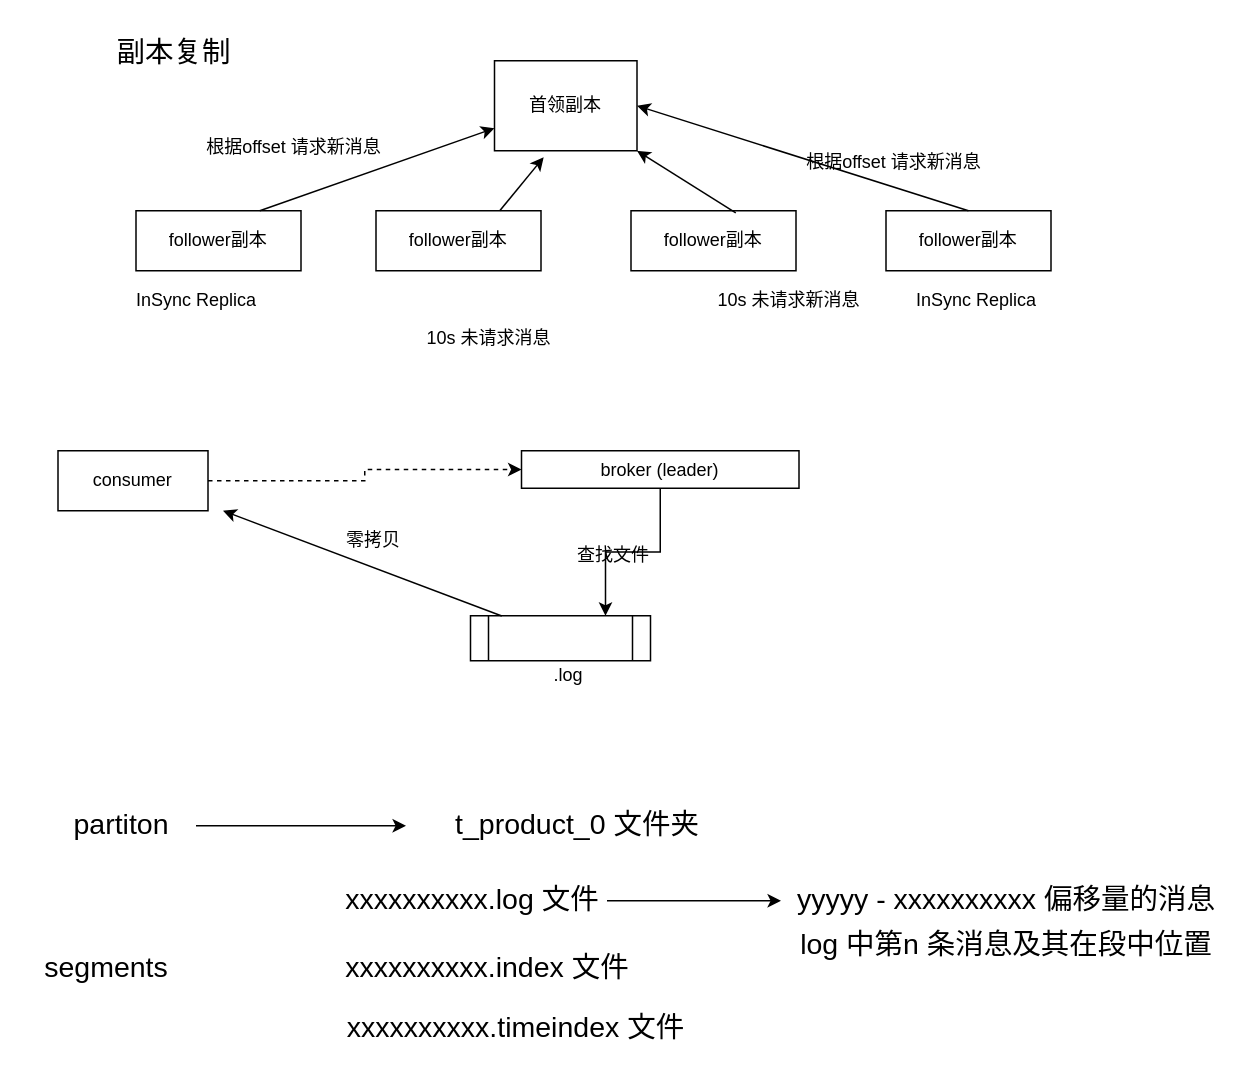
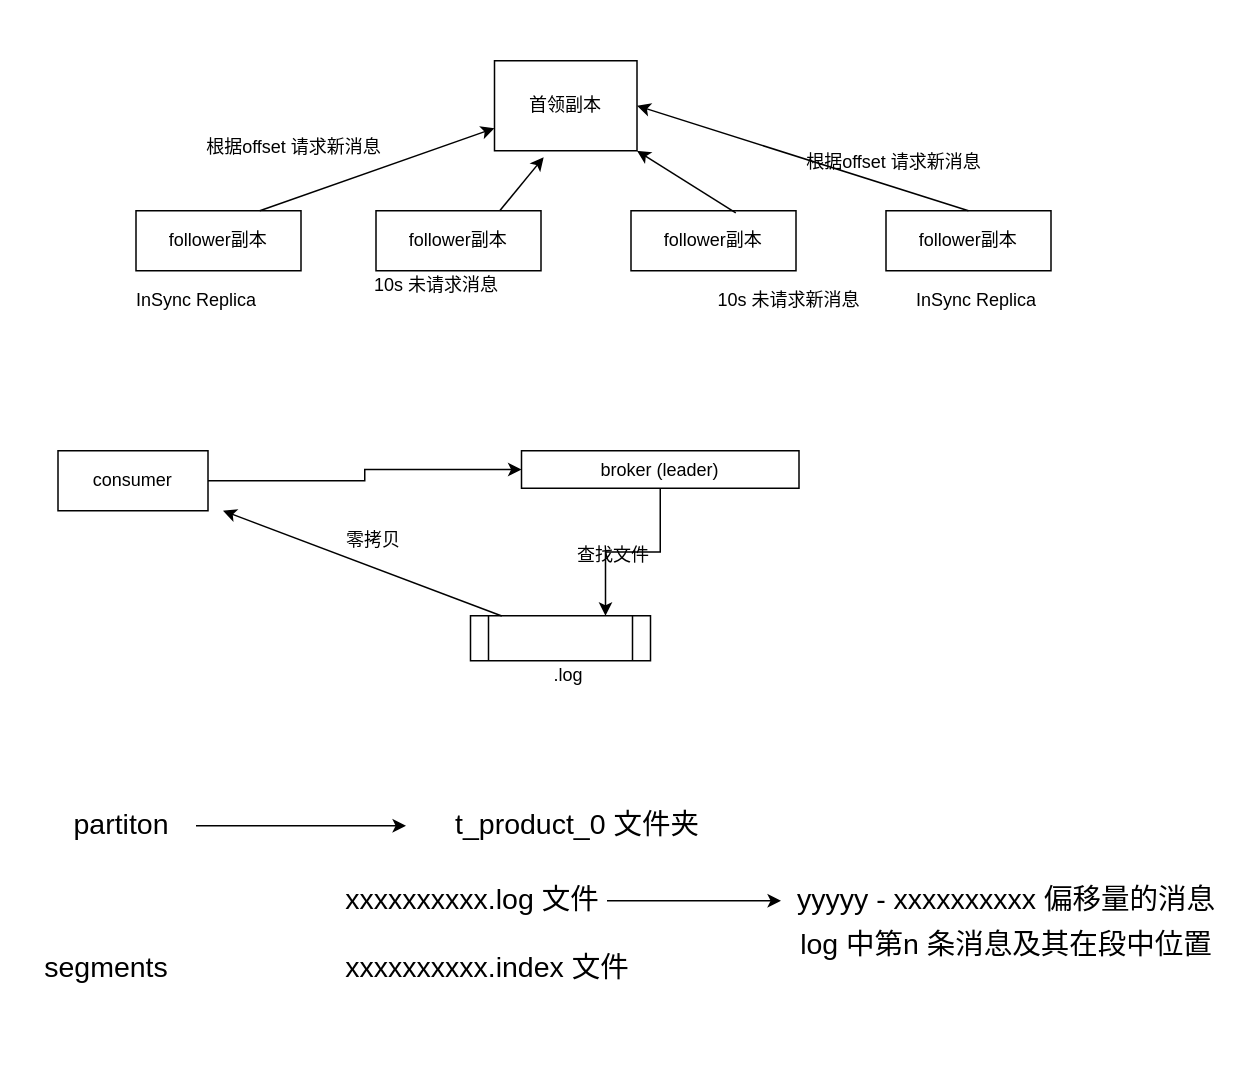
  <mxCell id="0" />
  <mxCell id="1" parent="0" />
  <mxCell id="2" value="首领副本" style="rounded=0;whiteSpace=wrap;html=1;" vertex="1" parent="1"><mxGeometry x="329" y="40" width="95" height="60" as="geometry" /></mxCell>
  <mxCell id="3" value="follower副本" style="rounded=0;whiteSpace=wrap;html=1;" vertex="1" parent="1"><mxGeometry x="90" y="140" width="110" height="40" as="geometry" /></mxCell>
  <mxCell id="4" value="follower副本" style="rounded=0;whiteSpace=wrap;html=1;" vertex="1" parent="1"><mxGeometry x="250" y="140" width="110" height="40" as="geometry" /></mxCell>
  <mxCell id="5" value="follower副本" style="rounded=0;whiteSpace=wrap;html=1;" vertex="1" parent="1"><mxGeometry x="420" y="140" width="110" height="40" as="geometry" /></mxCell>
  <mxCell id="6" value="follower副本" style="rounded=0;whiteSpace=wrap;html=1;" vertex="1" parent="1"><mxGeometry x="590" y="140" width="110" height="40" as="geometry" /></mxCell>
  <mxCell id="7" value="" style="endArrow=classic;html=1;exitX=0.75;exitY=0;exitDx=0;exitDy=0;entryX=0;entryY=0.75;entryDx=0;entryDy=0;" edge="1" parent="1" source="3" target="2"><mxGeometry width="50" height="50" relative="1" as="geometry"><mxPoint x="380" y="230" as="sourcePoint" /><mxPoint x="430" y="180" as="targetPoint" /></mxGeometry></mxCell>
  <mxCell id="8" value="" style="endArrow=classic;html=1;exitX=0.75;exitY=0;exitDx=0;exitDy=0;entryX=0.345;entryY=1.072;entryDx=0;entryDy=0;entryPerimeter=0;" edge="1" parent="1" source="4" target="2"><mxGeometry width="50" height="50" relative="1" as="geometry"><mxPoint x="380" y="230" as="sourcePoint" /><mxPoint x="430" y="180" as="targetPoint" /></mxGeometry></mxCell>
  <mxCell id="9" value="" style="endArrow=classic;html=1;entryX=1;entryY=1;entryDx=0;entryDy=0;exitX=0.635;exitY=0.035;exitDx=0;exitDy=0;exitPerimeter=0;" edge="1" parent="1" source="5" target="2"><mxGeometry width="50" height="50" relative="1" as="geometry"><mxPoint x="380" y="230" as="sourcePoint" /><mxPoint x="430" y="180" as="targetPoint" /></mxGeometry></mxCell>
  <mxCell id="10" value="" style="endArrow=classic;html=1;entryX=1;entryY=0.5;entryDx=0;entryDy=0;exitX=0.5;exitY=0;exitDx=0;exitDy=0;" edge="1" parent="1" source="6" target="2"><mxGeometry width="50" height="50" relative="1" as="geometry"><mxPoint x="380" y="230" as="sourcePoint" /><mxPoint x="430" y="180" as="targetPoint" /></mxGeometry></mxCell>
  <mxCell id="11" value="根据offset 请求新消息" style="text;html=1;align=center;verticalAlign=middle;resizable=0;points=[];autosize=1;" vertex="1" parent="1"><mxGeometry x="130" y="88" width="130" height="20" as="geometry" /></mxCell>
- <mxCell id="12" value="10s 未请求消息" style="text;html=1;align=center;verticalAlign=middle;resizable=0;points=[];autosize=1;" vertex="1" parent="1"><mxGeometry x="275" y="215" width="100" height="20" as="geometry" /></mxCell>
+ <mxCell id="12" value="10s 未请求消息" style="text;html=1;align=center;verticalAlign=middle;resizable=0;points=[];autosize=1;" vertex="1" parent="1"><mxGeometry x="240" y="180" width="100" height="20" as="geometry" /></mxCell>
  <mxCell id="13" value="10s 未请求新消息" style="text;html=1;align=center;verticalAlign=middle;resizable=0;points=[];autosize=1;" vertex="1" parent="1"><mxGeometry x="470" y="190" width="110" height="20" as="geometry" /></mxCell>
  <mxCell id="14" value="根据offset 请求新消息" style="text;html=1;align=center;verticalAlign=middle;resizable=0;points=[];autosize=1;" vertex="1" parent="1"><mxGeometry x="530" y="98" width="130" height="20" as="geometry" /></mxCell>
  <mxCell id="15" value="InSync Replica" style="text;html=1;align=center;verticalAlign=middle;resizable=0;points=[];autosize=1;" vertex="1" parent="1"><mxGeometry x="80" y="190" width="100" height="20" as="geometry" /></mxCell>
  <mxCell id="16" value="InSync Replica" style="text;html=1;align=center;verticalAlign=middle;resizable=0;points=[];autosize=1;" vertex="1" parent="1"><mxGeometry x="600" y="190" width="100" height="20" as="geometry" /></mxCell>
- <mxCell id="17" value="副本复制" style="text;html=1;align=center;verticalAlign=middle;resizable=0;points=[];autosize=1;strokeWidth=6;fontSize=19;" vertex="1" parent="1"><mxGeometry x="70" y="20" width="90" height="30" as="geometry" /></mxCell>
- <mxCell id="18" style="edgeStyle=orthogonalEdgeStyle;rounded=0;orthogonalLoop=1;jettySize=auto;html=1;entryX=0;entryY=0.5;entryDx=0;entryDy=0;fontSize=12;dashed=1;" edge="1" parent="1" source="19" target="21"><mxGeometry relative="1" as="geometry" /></mxCell>
+ <mxCell id="18" style="edgeStyle=orthogonalEdgeStyle;rounded=0;orthogonalLoop=1;jettySize=auto;html=1;entryX=0;entryY=0.5;entryDx=0;entryDy=0;fontSize=12;" edge="1" parent="1" source="19" target="21"><mxGeometry relative="1" as="geometry" /></mxCell>
  <mxCell id="19" value="consumer" style="rounded=0;whiteSpace=wrap;html=1;strokeWidth=1;fontSize=12;" vertex="1" parent="1"><mxGeometry x="38" y="300" width="100" height="40" as="geometry" /></mxCell>
  <mxCell id="20" style="edgeStyle=orthogonalEdgeStyle;rounded=0;orthogonalLoop=1;jettySize=auto;html=1;entryX=0.75;entryY=0;entryDx=0;entryDy=0;fontSize=12;" edge="1" parent="1" source="21" target="22"><mxGeometry relative="1" as="geometry" /></mxCell>
  <mxCell id="21" value="broker (leader)" style="rounded=0;whiteSpace=wrap;html=1;strokeWidth=1;fontSize=12;" vertex="1" parent="1"><mxGeometry x="347" y="300" width="185" height="25" as="geometry" /></mxCell>
  <mxCell id="22" value="" style="shape=process;whiteSpace=wrap;html=1;backgroundOutline=1;strokeWidth=1;fontSize=12;" vertex="1" parent="1"><mxGeometry x="313" y="410" width="120" height="30" as="geometry" /></mxCell>
  <mxCell id="23" value="查找文件" style="text;html=1;align=center;verticalAlign=middle;resizable=0;points=[];autosize=1;fontSize=12;" vertex="1" parent="1"><mxGeometry x="378" y="360" width="60" height="20" as="geometry" /></mxCell>
  <mxCell id="24" value="" style="endArrow=classic;html=1;fontSize=12;exitX=0.174;exitY=0.004;exitDx=0;exitDy=0;exitPerimeter=0;" edge="1" parent="1" source="22"><mxGeometry width="50" height="50" relative="1" as="geometry"><mxPoint x="318" y="320" as="sourcePoint" /><mxPoint x="148" y="340" as="targetPoint" /></mxGeometry></mxCell>
  <mxCell id="25" value="零拷贝" style="text;html=1;align=center;verticalAlign=middle;resizable=0;points=[];autosize=1;fontSize=12;" vertex="1" parent="1"><mxGeometry x="223" y="350" width="50" height="20" as="geometry" /></mxCell>
  <mxCell id="26" value=".log" style="text;html=1;align=center;verticalAlign=middle;resizable=0;points=[];autosize=1;fontSize=12;" vertex="1" parent="1"><mxGeometry x="363" y="440" width="30" height="20" as="geometry" /></mxCell>
  <mxCell id="27" value="partiton" style="text;html=1;align=center;verticalAlign=middle;resizable=0;points=[];autosize=1;fontSize=19;" vertex="1" parent="1"><mxGeometry x="40" y="535" width="80" height="30" as="geometry" /></mxCell>
  <mxCell id="28" value="t_product_0 文件夹" style="text;html=1;align=center;verticalAlign=middle;resizable=0;points=[];autosize=1;fontSize=19;" vertex="1" parent="1"><mxGeometry x="294" y="535" width="180" height="30" as="geometry" /></mxCell>
  <mxCell id="29" value="" style="endArrow=classic;html=1;fontSize=19;" edge="1" parent="1"><mxGeometry width="50" height="50" relative="1" as="geometry"><mxPoint x="130" y="550" as="sourcePoint" /><mxPoint x="270" y="550" as="targetPoint" /></mxGeometry></mxCell>
  <mxCell id="30" value="segments" style="text;html=1;align=center;verticalAlign=middle;resizable=0;points=[];autosize=1;fontSize=19;" vertex="1" parent="1"><mxGeometry x="20" y="630" width="100" height="30" as="geometry" /></mxCell>
  <mxCell id="31" style="edgeStyle=orthogonalEdgeStyle;rounded=0;orthogonalLoop=1;jettySize=auto;html=1;fontSize=19;" edge="1" parent="1" source="32"><mxGeometry relative="1" as="geometry"><mxPoint x="520" y="600" as="targetPoint" /></mxGeometry></mxCell>
  <mxCell id="32" value="xxxxxxxxxx.log 文件" style="text;html=1;align=center;verticalAlign=middle;resizable=0;points=[];autosize=1;fontSize=19;" vertex="1" parent="1"><mxGeometry x="224" y="585" width="180" height="30" as="geometry" /></mxCell>
  <mxCell id="33" value="xxxxxxxxxx.index 文件" style="text;html=1;align=center;verticalAlign=middle;resizable=0;points=[];autosize=1;fontSize=19;" vertex="1" parent="1"><mxGeometry x="224" y="630" width="200" height="30" as="geometry" /></mxCell>
- <mxCell id="34" value="xxxxxxxxxx.timeindex 文件" style="text;html=1;align=center;verticalAlign=middle;resizable=0;points=[];autosize=1;fontSize=19;" vertex="1" parent="1"><mxGeometry x="223" y="670" width="240" height="30" as="geometry" /></mxCell>
  <mxCell id="35" value="yyyyy - xxxxxxxxxx 偏移量的消息" style="text;html=1;align=center;verticalAlign=middle;resizable=0;points=[];autosize=1;fontSize=19;" vertex="1" parent="1"><mxGeometry x="525" y="585" width="290" height="30" as="geometry" /></mxCell>
  <mxCell id="36" value="log 中第n 条消息及其在段中位置" style="text;html=1;align=center;verticalAlign=middle;resizable=0;points=[];autosize=1;fontSize=19;" vertex="1" parent="1"><mxGeometry x="525" y="615" width="290" height="30" as="geometry" /></mxCell>
